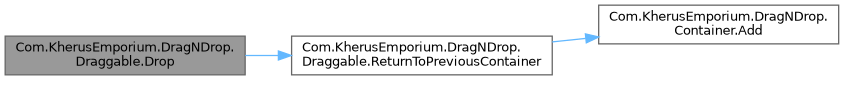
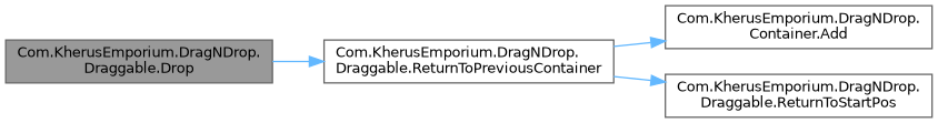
  digraph {
    rankdir=LR
    node [color=grey40 fillcolor=white fontname=Helvetica fontsize=10 shape=box style=filled]
    edge [color=steelblue1 fontname=Helvetica fontsize=10 labelfontname=Helvetica labelfontsize=10 style=solid]
    n1 [color=gray40 fillcolor=grey60 fontcolor=black height=0.2 label="Com.KherusEmporium.DragNDrop.\lDraggable.Drop" width=0.4]
    n2 [height=0.2 label="Com.KherusEmporium.DragNDrop.\lDraggable.ReturnToPreviousContainer" width=0.4]
    n3 [height=0.2 label="Com.KherusEmporium.DragNDrop.\lContainer.Add" width=0.4]
+   n4 [height=0.2 label="Com.KherusEmporium.DragNDrop.\lDraggable.ReturnToStartPos" width=0.4]
    n1 -> n2
    n2 -> n3
+   n2 -> n4
  }
